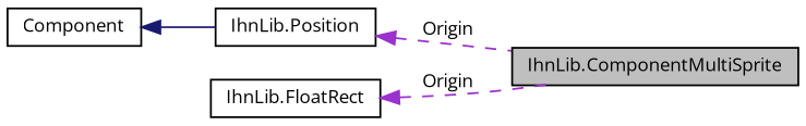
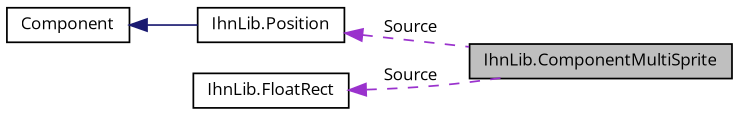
  digraph {
    fontname="Open Sans"
    rankdir=LR
    node [color=black fillcolor=white fontname="Open Sans" fontsize=10 shape=record style=filled]
    edge [color=darkorchid3 dir=back fontname="Open Sans" fontsize=10 labelfontname=Helvetica labelfontsize=10 style=dashed]
    n1 [fillcolor=grey75 fontcolor=black height=0.2 label="IhnLib.ComponentMultiSprite" width=0.4]
    n2 [height=0.2 label=Component width=0.4]
    n3 [height=0.2 label="IhnLib.Position" width=0.4]
    n4 [height=0.2 label="IhnLib.FloatRect" width=0.4]
    n2 -> n3 [color=midnightblue style=solid]
-   n3 -> n1 [label=" Origin"]
-   n4 -> n1 [label=" Origin"]
+   n3 -> n1 [label=" Source"]
+   n4 -> n1 [label=" Source"]
  }
